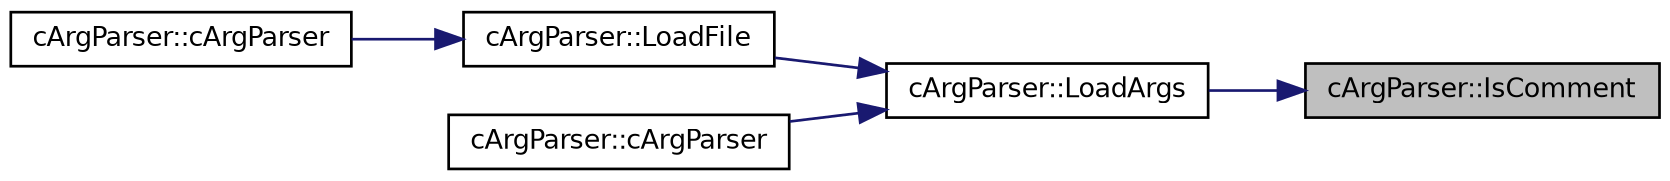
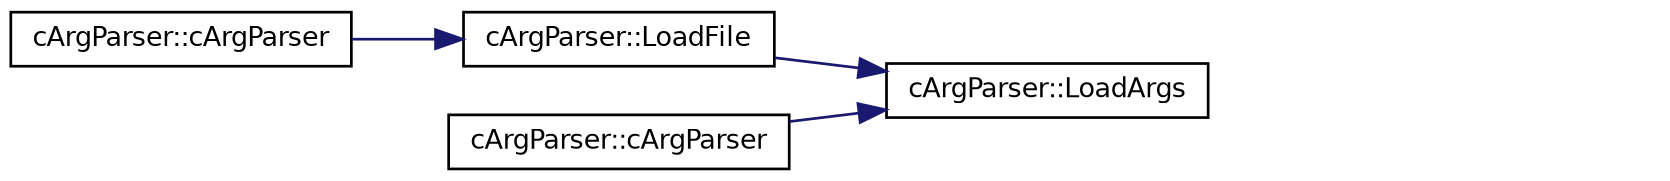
  digraph {
    rankdir=RL
    node [color=black fillcolor=white fontname=Helvetica fontsize=10 shape=record style=filled]
    edge [color=midnightblue dir=back fontname=Helvetica fontsize=10 labelfontname=Helvetica labelfontsize=10 style=solid]
-   n1 [fillcolor=grey75 fontcolor=black height=0.2 label="cArgParser::IsComment" width=0.4]
    n2 [height=0.2 label="cArgParser::LoadArgs" width=0.4]
    n3 [height=0.2 label="cArgParser::LoadFile" width=0.4]
    n4 [height=0.2 label="cArgParser::cArgParser" width=0.4]
    n5 [height=0.2 label="cArgParser::cArgParser" width=0.4]
-   n1 -> n2
    n2 -> n3
    n2 -> n4
    n3 -> n5
  }
